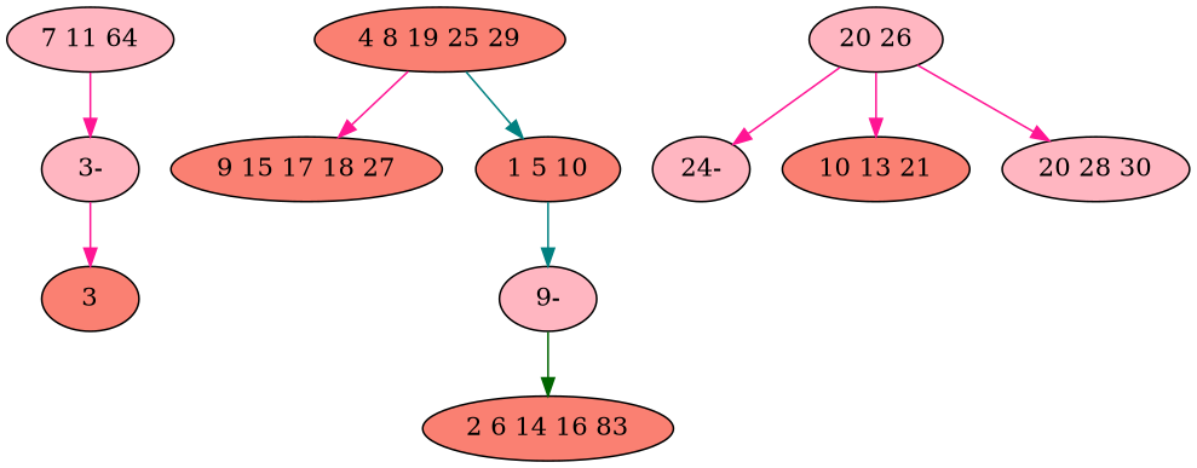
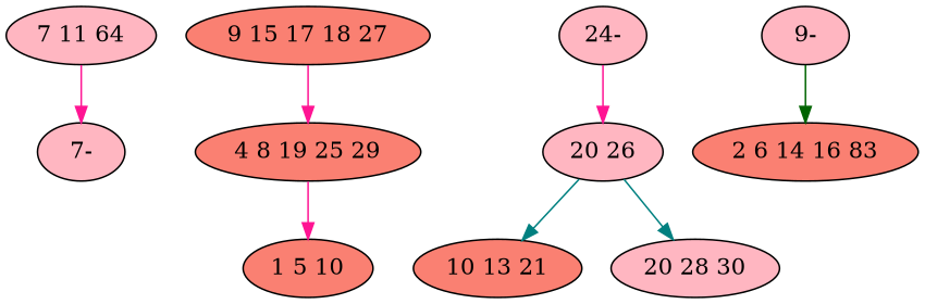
  digraph {
    node [fillcolor=lightpink style=filled]
    edge [color=deeppink]
    n1 [label="7 11 64"]
-   n2 [label="3-"]
-   n3 [fillcolor=salmon label=3]
+   n2 [label="7-"]
    n4 [fillcolor=salmon label="9 15 17 18 27"]
    n5 [fillcolor=salmon label="4 8 19 25 29"]
    n6 [fillcolor=salmon label="1 5 10"]
    n7 [label="24-"]
    n8 [label="20 26"]
    n9 [fillcolor=salmon label="10 13 21"]
    n10 [label="20 28 30"]
    n11 [label="9-"]
    n12 [fillcolor=salmon label="2 6 14 16 83"]
    n1 -> n2
-   n2 -> n3
-   n5 -> n4
-   n5 -> n6 [color=teal]
-   n6 -> n11 [color=teal]
-   n8 -> n7
-   n8 -> n9
-   n8 -> n10
+   n4 -> n5
+   n5 -> n6
+   n7 -> n8
+   n8 -> n9 [color=teal]
+   n8 -> n10 [color=teal]
    n11 -> n12 [color=darkgreen]
  }
